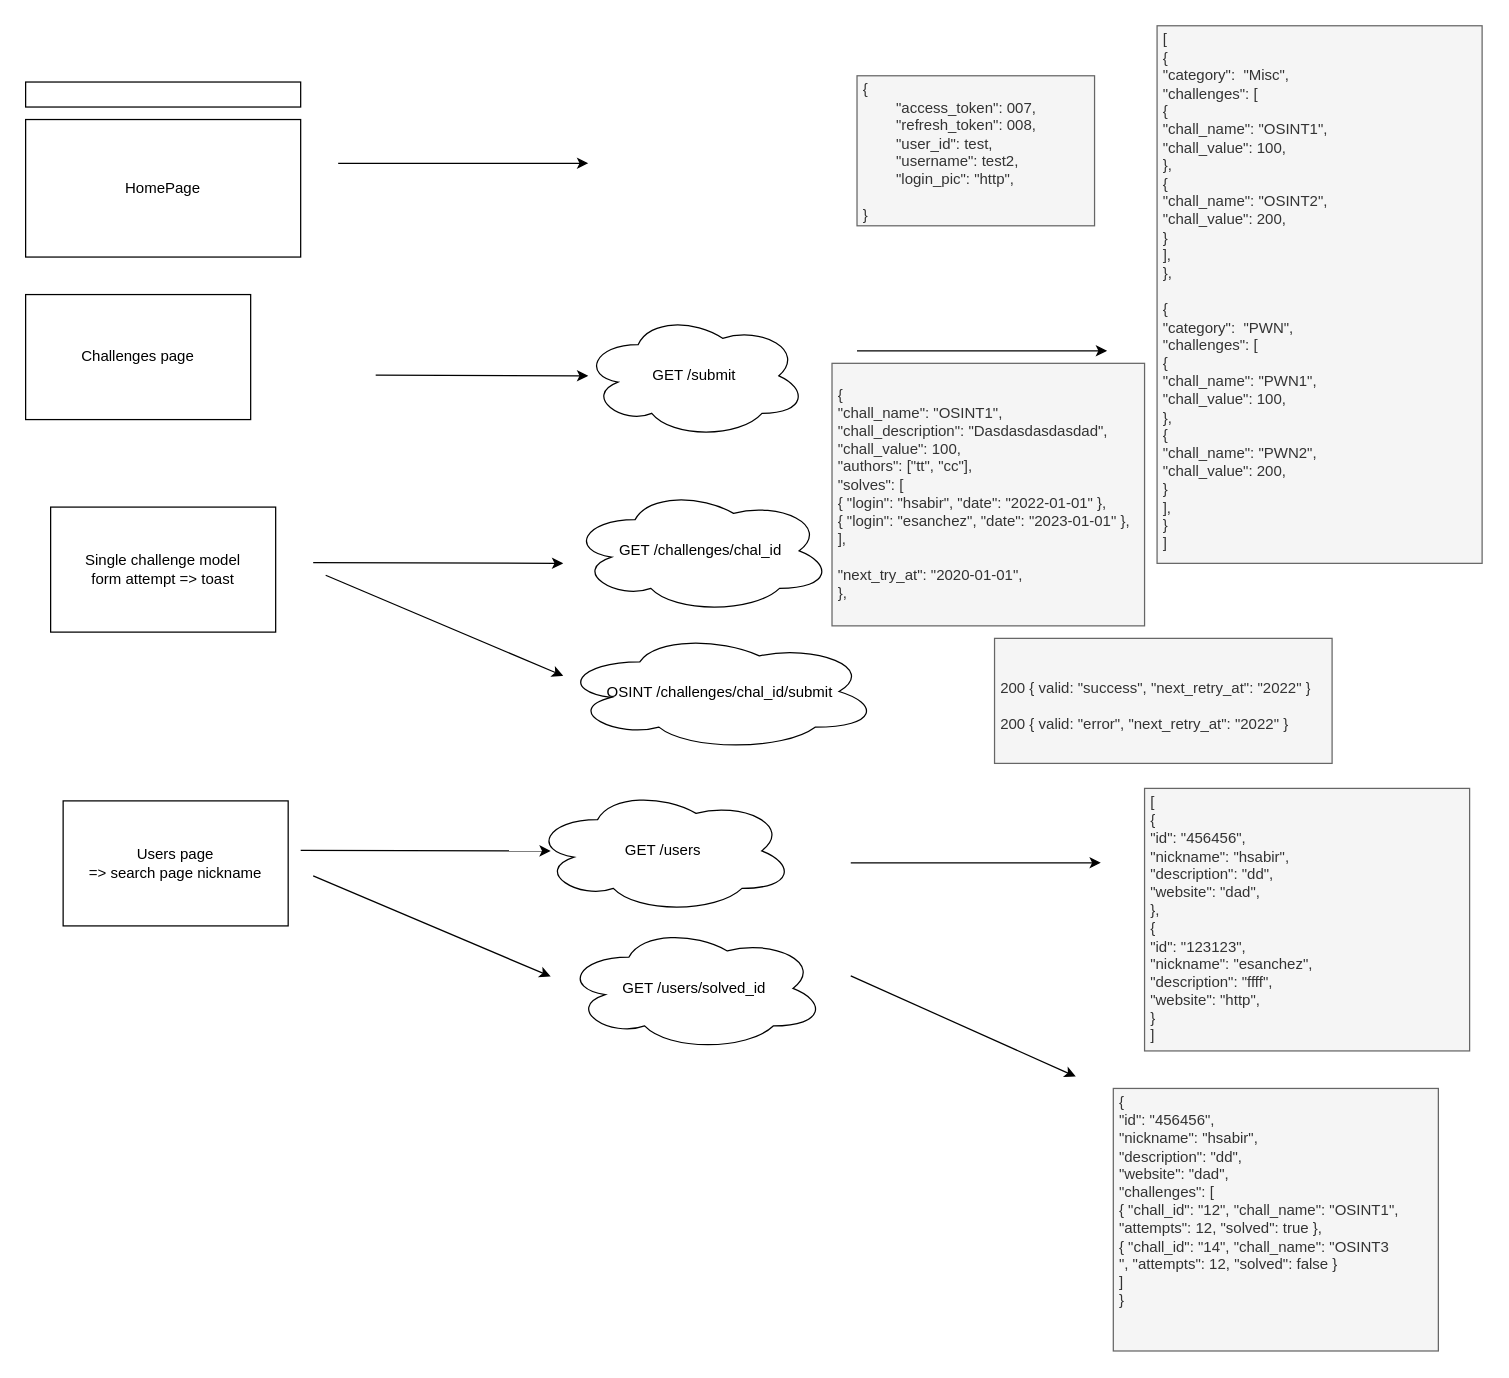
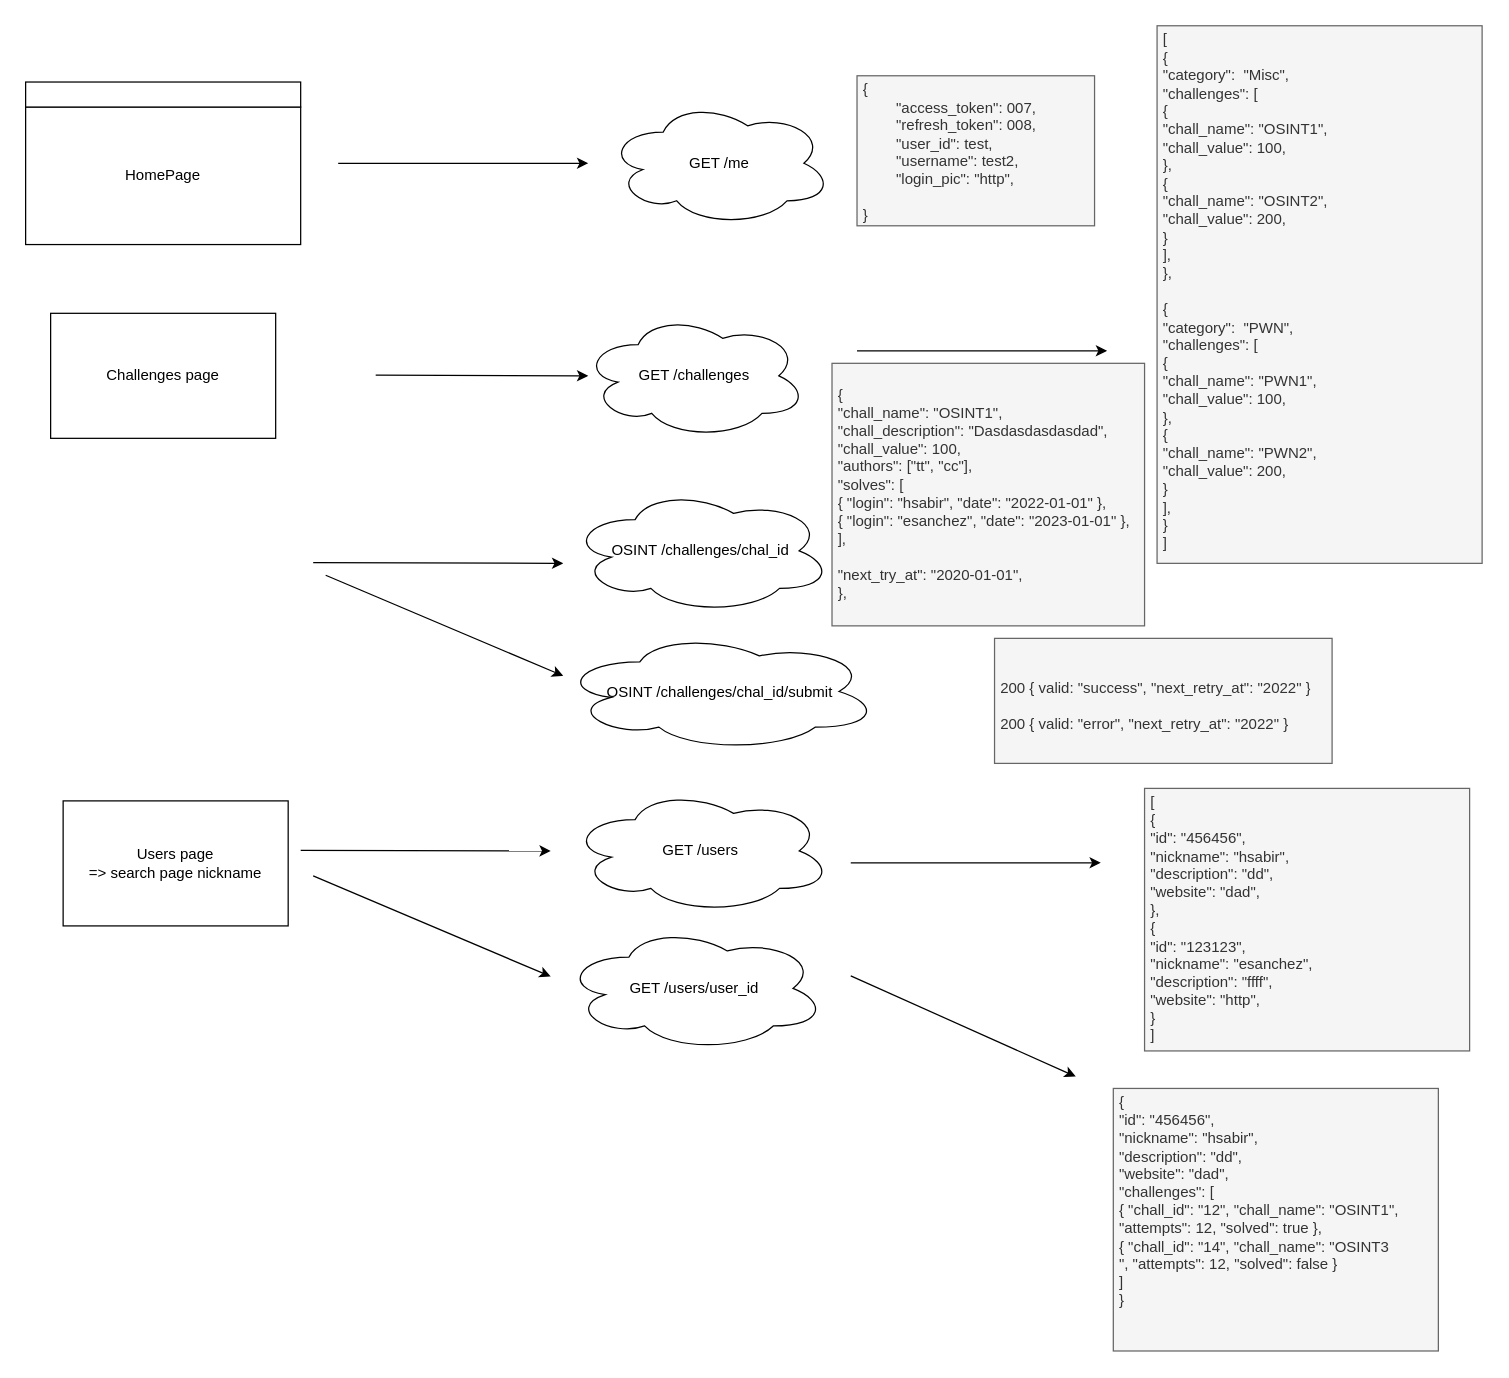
  <mxCell id="0" />
  <mxCell id="1" parent="0" />
- <mxCell id="2" value="&lt;div&gt;HomePage&lt;/div&gt;" style="rounded=0;whiteSpace=wrap;html=1;" vertex="1" parent="1"><mxGeometry x="20" y="95" width="220" height="110" as="geometry" /></mxCell>
+ <mxCell id="2" value="&lt;div&gt;HomePage&lt;/div&gt;" style="rounded=0;whiteSpace=wrap;html=1;" vertex="1" parent="1"><mxGeometry x="20" y="85" width="220" height="110" as="geometry" /></mxCell>
  <mxCell id="3" value="" style="rounded=0;whiteSpace=wrap;html=1;" vertex="1" parent="1"><mxGeometry x="20" y="65" width="220" height="20" as="geometry" /></mxCell>
  <mxCell id="4" value="" style="endArrow=classic;html=1;rounded=0;" edge="1" parent="1"><mxGeometry width="50" height="50" relative="1" as="geometry"><mxPoint x="270" y="130" as="sourcePoint" /><mxPoint x="470" y="130" as="targetPoint" /></mxGeometry></mxCell>
+ <mxCell id="5" value="&lt;div&gt;GET /me&lt;/div&gt;" style="ellipse;shape=cloud;whiteSpace=wrap;html=1;" vertex="1" parent="1"><mxGeometry x="485" y="80" width="180" height="100" as="geometry" /></mxCell>
  <mxCell id="6" value="&lt;div&gt;&lt;br&gt;&lt;/div&gt;&lt;div&gt;{&lt;/div&gt;&lt;div&gt;&lt;span style=&quot;white-space: pre;&quot;&gt;&#09;&lt;/span&gt;&quot;access_token&quot;: 007,&lt;/div&gt;&lt;div&gt;&lt;span style=&quot;white-space: pre;&quot;&gt;&#09;&lt;/span&gt;&quot;refresh_token&quot;: 008,&lt;/div&gt;&lt;div&gt;&lt;span style=&quot;white-space: pre;&quot;&gt;&#09;&lt;/span&gt;&quot;user_id&quot;: test,&lt;/div&gt;&lt;div&gt;&lt;span style=&quot;white-space: pre;&quot;&gt;&#09;&lt;/span&gt;&quot;username&quot;: test2,&lt;br&gt;&lt;/div&gt;&lt;div&gt;&lt;span style=&quot;white-space: pre;&quot;&gt;&#09;&lt;/span&gt;&quot;login_pic&quot;: &quot;http&quot;,&lt;/div&gt;&lt;div&gt;&lt;span style=&quot;white-space: pre;&quot;&gt;&#09;&lt;/span&gt;&lt;br&gt;&lt;/div&gt;&lt;div&gt;}&lt;/div&gt;" style="text;html=1;spacing=5;spacingTop=-20;whiteSpace=wrap;overflow=hidden;rounded=0;fillColor=#f5f5f5;fontColor=#333333;strokeColor=#666666;" vertex="1" parent="1"><mxGeometry x="685" y="60" width="190" height="120" as="geometry" /></mxCell>
- <mxCell id="7" value="Challenges page" style="rounded=0;whiteSpace=wrap;html=1;" vertex="1" parent="1"><mxGeometry x="20" y="235" width="180" height="100" as="geometry" /></mxCell>
+ <mxCell id="7" value="Challenges page" style="rounded=0;whiteSpace=wrap;html=1;" vertex="1" parent="1"><mxGeometry x="40" y="250" width="180" height="100" as="geometry" /></mxCell>
  <mxCell id="8" value="" style="endArrow=classic;html=1;rounded=0;" edge="1" parent="1"><mxGeometry width="50" height="50" relative="1" as="geometry"><mxPoint x="300" y="299.5" as="sourcePoint" /><mxPoint x="470" y="300" as="targetPoint" /></mxGeometry></mxCell>
- <mxCell id="9" value="&lt;div&gt;GET /submit&lt;/div&gt;" style="ellipse;shape=cloud;whiteSpace=wrap;html=1;" vertex="1" parent="1"><mxGeometry x="465" y="250" width="180" height="100" as="geometry" /></mxCell>
+ <mxCell id="9" value="&lt;div&gt;GET /challenges&lt;/div&gt;" style="ellipse;shape=cloud;whiteSpace=wrap;html=1;" vertex="1" parent="1"><mxGeometry x="465" y="250" width="180" height="100" as="geometry" /></mxCell>
  <mxCell id="10" value="&lt;div&gt;&lt;br&gt;&lt;/div&gt;&lt;div&gt;[&lt;/div&gt;&lt;div&gt;&lt;span style=&quot;&quot;&gt;&#09;&lt;/span&gt;{&lt;/div&gt;&lt;div&gt;&lt;span style=&quot;&quot;&gt;&#09;&lt;/span&gt;&lt;span style=&quot;&quot;&gt;&#09;&lt;/span&gt;&quot;category&quot;:&amp;nbsp; &quot;Misc&quot;,&lt;/div&gt;&lt;div&gt;&lt;span style=&quot;&quot;&gt;&#09;&lt;/span&gt;&lt;span style=&quot;&quot;&gt;&#09;&quot;challenges&quot;: [&lt;/span&gt;&lt;/div&gt;&lt;div&gt;&lt;span style=&quot;&quot;&gt;&lt;span style=&quot;&quot;&gt;&#09;&lt;/span&gt;&lt;span style=&quot;&quot;&gt;&#09;&lt;/span&gt;&#09;&lt;/span&gt;{&lt;div&gt;&lt;span style=&quot;&quot;&gt;&#09;&lt;/span&gt;&quot;chall_name&quot;: &quot;OSINT1&quot;,&lt;/div&gt;&lt;div&gt;&lt;span style=&quot;&quot;&gt;&#09;&lt;/span&gt;&quot;chall_value&quot;: 100,&lt;br&gt;&lt;/div&gt;&lt;div&gt;},&lt;/div&gt;&lt;div&gt;{&lt;div&gt;&lt;span style=&quot;&quot;&gt;&#09;&lt;/span&gt;&quot;chall_name&quot;: &quot;OSINT2&quot;,&lt;/div&gt;&lt;div&gt;&lt;span style=&quot;&quot;&gt;&#09;&lt;/span&gt;&quot;chall_value&quot;: 200,&lt;br&gt;&lt;/div&gt;&lt;div&gt;}&lt;/div&gt;&lt;div&gt;],&lt;br&gt;&lt;/div&gt;&lt;/div&gt;&lt;/div&gt;&lt;div&gt;},&lt;/div&gt;&lt;div&gt;&lt;br&gt;&lt;/div&gt;&lt;div&gt;{&lt;div&gt;&#09;&lt;span style=&quot;&quot;&gt;&#09;&lt;/span&gt;&quot;category&quot;:&amp;nbsp; &quot;PWN&quot;,&lt;/div&gt;&lt;div&gt;&lt;span style=&quot;&quot;&gt;&#09;&lt;/span&gt;&lt;span style=&quot;&quot;&gt;&#09;&quot;challenges&quot;: [&lt;/span&gt;&lt;/div&gt;&lt;div&gt;&lt;span style=&quot;&quot;&gt;&lt;span style=&quot;&quot;&gt;&#09;&lt;/span&gt;&lt;span style=&quot;&quot;&gt;&#09;&lt;/span&gt;&#09;&lt;/span&gt;{&lt;div&gt;&lt;span style=&quot;&quot;&gt;&#09;&lt;/span&gt;&quot;chall_name&quot;: &quot;PWN1&quot;,&lt;/div&gt;&lt;div&gt;&lt;span style=&quot;&quot;&gt;&#09;&lt;/span&gt;&quot;chall_value&quot;: 100,&lt;br&gt;&lt;/div&gt;&lt;div&gt;},&lt;/div&gt;&lt;div&gt;{&lt;div&gt;&lt;span style=&quot;&quot;&gt;&#09;&lt;/span&gt;&quot;chall_name&quot;: &quot;PWN2&quot;,&lt;/div&gt;&lt;div&gt;&lt;span style=&quot;&quot;&gt;&#09;&lt;/span&gt;&quot;chall_value&quot;: 200,&lt;br&gt;&lt;/div&gt;&lt;div&gt;}&lt;/div&gt;&lt;div&gt;],&lt;br&gt;&lt;/div&gt;&lt;/div&gt;&lt;/div&gt;&lt;div&gt;}&lt;/div&gt;&lt;div&gt;]&lt;br&gt;&lt;/div&gt;&lt;/div&gt;" style="text;html=1;strokeColor=#666666;fillColor=#f5f5f5;spacing=5;spacingTop=-20;whiteSpace=wrap;overflow=hidden;rounded=0;fontColor=#333333;" vertex="1" parent="1"><mxGeometry x="925" y="20" width="260" height="430" as="geometry" /></mxCell>
- <mxCell id="11" value="&lt;div&gt;Single challenge model&lt;/div&gt;&lt;div&gt;form attempt =&amp;gt; toast&lt;br&gt;&lt;/div&gt;" style="rounded=0;whiteSpace=wrap;html=1;" vertex="1" parent="1"><mxGeometry x="40" y="405" width="180" height="100" as="geometry" /></mxCell>
- <mxCell id="12" value="&lt;div&gt;GET /challenges/chal_id&lt;/div&gt;" style="ellipse;shape=cloud;whiteSpace=wrap;html=1;" vertex="1" parent="1"><mxGeometry x="455" y="390" width="210" height="100" as="geometry" /></mxCell>
+ <mxCell id="12" value="&lt;div&gt;OSINT /challenges/chal_id&lt;/div&gt;" style="ellipse;shape=cloud;whiteSpace=wrap;html=1;" vertex="1" parent="1"><mxGeometry x="455" y="390" width="210" height="100" as="geometry" /></mxCell>
  <mxCell id="13" value="&lt;div&gt;OSINT /challenges/chal_id/submit&lt;/div&gt;" style="ellipse;shape=cloud;whiteSpace=wrap;html=1;" vertex="1" parent="1"><mxGeometry x="447.5" y="505" width="255" height="95" as="geometry" /></mxCell>
  <mxCell id="14" value="" style="endArrow=classic;html=1;rounded=0;" edge="1" parent="1"><mxGeometry width="50" height="50" relative="1" as="geometry"><mxPoint x="250" y="449.5" as="sourcePoint" /><mxPoint x="450" y="450" as="targetPoint" /></mxGeometry></mxCell>
  <mxCell id="15" value="" style="endArrow=classic;html=1;rounded=0;" edge="1" parent="1"><mxGeometry width="50" height="50" relative="1" as="geometry"><mxPoint x="260" y="459.5" as="sourcePoint" /><mxPoint x="450" y="540" as="targetPoint" /></mxGeometry></mxCell>
  <mxCell id="16" value="" style="endArrow=classic;html=1;rounded=0;" edge="1" parent="1"><mxGeometry width="50" height="50" relative="1" as="geometry"><mxPoint x="685" y="280" as="sourcePoint" /><mxPoint x="885" y="280" as="targetPoint" /></mxGeometry></mxCell>
  <mxCell id="17" value="&lt;div&gt;&lt;br&gt;&lt;/div&gt;&lt;div&gt;&lt;br&gt;&lt;/div&gt;&lt;div&gt;&lt;span style=&quot;&quot;&gt;&lt;span style=&quot;&quot;&gt;&#09;&lt;/span&gt;&lt;span style=&quot;&quot;&gt;&#09;&lt;/span&gt;&#09;&lt;/span&gt;{&lt;div&gt;&lt;span style=&quot;&quot;&gt;&#09;&lt;/span&gt;&quot;chall_name&quot;: &quot;OSINT1&quot;,&lt;/div&gt;&lt;div&gt;&quot;chall_description&quot;: &quot;Dasdasdasdasdad&quot;,&lt;br&gt;&lt;/div&gt;&lt;div&gt;&lt;span style=&quot;&quot;&gt;&#09;&lt;/span&gt;&quot;chall_value&quot;: 100,&lt;/div&gt;&lt;div&gt;&quot;authors&quot;: [&quot;tt&quot;, &quot;cc&quot;],&lt;br&gt;&lt;/div&gt;&lt;div&gt;&quot;solves&quot;: [&lt;/div&gt;&lt;div&gt;&#09;{ &quot;login&quot;: &quot;hsabir&quot;, &quot;date&quot;: &quot;2022-01-01&quot; },&lt;/div&gt;&lt;div&gt;&#09;{ &quot;login&quot;: &quot;esanchez&quot;, &quot;date&quot;: &quot;2023-01-01&quot; },&lt;/div&gt;&lt;div&gt;],&lt;/div&gt;&lt;div&gt;&lt;br&gt;&lt;/div&gt;&lt;div&gt;&quot;next_try_at&quot;: &quot;2020-01-01&quot;,&lt;br&gt;&lt;/div&gt;&lt;div&gt;},&lt;/div&gt;&lt;/div&gt;" style="text;html=1;strokeColor=#666666;fillColor=#f5f5f5;spacing=5;spacingTop=-20;whiteSpace=wrap;overflow=hidden;rounded=0;fontColor=#333333;" vertex="1" parent="1"><mxGeometry x="665" y="290" width="250" height="210" as="geometry" /></mxCell>
  <mxCell id="18" value="&lt;div&gt;&lt;br&gt;&lt;/div&gt;&lt;div&gt;&lt;br&gt;&lt;/div&gt;&lt;div&gt;&lt;br&gt;&lt;/div&gt;&lt;div&gt;&lt;div&gt;200 { valid: &quot;success&quot;, &quot;next_retry_at&quot;: &quot;2022&quot; }&lt;/div&gt;&lt;div&gt;&lt;br&gt;&lt;/div&gt;&lt;div&gt;&lt;div&gt;200 { valid: &quot;error&quot;, &quot;next_retry_at&quot;: &quot;2022&quot; }&lt;/div&gt;&lt;/div&gt;&lt;/div&gt;&lt;div&gt;&lt;br&gt;&lt;/div&gt;&lt;div&gt;&lt;br&gt;&lt;/div&gt;" style="text;html=1;strokeColor=#666666;fillColor=#f5f5f5;spacing=5;spacingTop=-20;whiteSpace=wrap;overflow=hidden;rounded=0;fontColor=#333333;" vertex="1" parent="1"><mxGeometry x="795" y="510" width="270" height="100" as="geometry" /></mxCell>
  <mxCell id="19" value="&lt;div&gt;Users page&lt;/div&gt;&lt;div&gt;=&amp;gt; search page nickname&lt;br&gt;&lt;/div&gt;" style="rounded=0;whiteSpace=wrap;html=1;" vertex="1" parent="1"><mxGeometry x="50" y="640" width="180" height="100" as="geometry" /></mxCell>
- <mxCell id="20" value="&lt;div&gt;GET /users&lt;/div&gt;" style="ellipse;shape=cloud;whiteSpace=wrap;html=1;" vertex="1" parent="1"><mxGeometry x="425" y="630" width="210" height="100" as="geometry" /></mxCell>
+ <mxCell id="20" value="&lt;div&gt;GET /users&lt;/div&gt;" style="ellipse;shape=cloud;whiteSpace=wrap;html=1;" vertex="1" parent="1"><mxGeometry x="455" y="630" width="210" height="100" as="geometry" /></mxCell>
  <mxCell id="21" value="" style="endArrow=classic;html=1;rounded=0;" edge="1" parent="1"><mxGeometry width="50" height="50" relative="1" as="geometry"><mxPoint x="240" y="679.5" as="sourcePoint" /><mxPoint x="440" y="680" as="targetPoint" /></mxGeometry></mxCell>
  <mxCell id="22" value="&lt;div&gt;&lt;br&gt;&lt;/div&gt;&lt;div&gt;[&lt;/div&gt;&lt;div&gt;&lt;span style=&quot;&quot;&gt;&lt;span style=&quot;&quot;&gt;&#09;&lt;/span&gt;&lt;span style=&quot;&quot;&gt;&#09;&lt;/span&gt;&#09;&lt;/span&gt;{&lt;div&gt;&lt;span style=&quot;&quot;&gt;&#09;&lt;/span&gt;&quot;id&quot;: &quot;456456&quot;,&lt;/div&gt;&lt;div&gt;&lt;span style=&quot;&quot;&gt;&#09;&lt;/span&gt;&quot;nickname&quot;: &quot;hsabir&quot;,&lt;/div&gt;&lt;div&gt;&quot;description&quot;: &quot;dd&quot;,&lt;/div&gt;&lt;div&gt;&quot;website&quot;: &quot;dad&quot;,&lt;br&gt;&lt;/div&gt;&lt;div&gt;},&lt;/div&gt;&lt;div&gt;{&lt;/div&gt;&lt;div&gt;&quot;id&quot;: &quot;123123&quot;,&lt;div&gt;&#09;&quot;nickname&quot;: &quot;esanchez&quot;,&lt;/div&gt;&lt;div&gt;&quot;description&quot;: &quot;ffff&quot;,&lt;/div&gt;&quot;website&quot;: &quot;http&quot;,&lt;div&gt;}&lt;/div&gt;&lt;div&gt;]&lt;br&gt;&lt;/div&gt;&lt;/div&gt;&lt;/div&gt;" style="text;html=1;strokeColor=#666666;fillColor=#f5f5f5;spacing=5;spacingTop=-20;whiteSpace=wrap;overflow=hidden;rounded=0;fontColor=#333333;" vertex="1" parent="1"><mxGeometry x="915" y="630" width="260" height="210" as="geometry" /></mxCell>
- <mxCell id="23" value="&lt;div&gt;GET /users/solved_id&lt;/div&gt;" style="ellipse;shape=cloud;whiteSpace=wrap;html=1;" vertex="1" parent="1"><mxGeometry x="450" y="740" width="210" height="100" as="geometry" /></mxCell>
+ <mxCell id="23" value="&lt;div&gt;GET /users/user_id&lt;/div&gt;" style="ellipse;shape=cloud;whiteSpace=wrap;html=1;" vertex="1" parent="1"><mxGeometry x="450" y="740" width="210" height="100" as="geometry" /></mxCell>
  <mxCell id="24" value="" style="endArrow=classic;html=1;rounded=0;" edge="1" parent="1"><mxGeometry width="50" height="50" relative="1" as="geometry"><mxPoint x="250" y="700" as="sourcePoint" /><mxPoint x="440" y="780.5" as="targetPoint" /></mxGeometry></mxCell>
  <mxCell id="25" value="&lt;div&gt;&lt;br&gt;&lt;/div&gt;&lt;div&gt;{&lt;div&gt;&lt;span style=&quot;&quot;&gt;&#09;&lt;/span&gt;&quot;id&quot;: &quot;456456&quot;,&lt;/div&gt;&lt;div&gt;&lt;span style=&quot;&quot;&gt;&#09;&lt;/span&gt;&quot;nickname&quot;: &quot;hsabir&quot;,&lt;/div&gt;&lt;div&gt;&quot;description&quot;: &quot;dd&quot;,&lt;/div&gt;&lt;div&gt;&quot;website&quot;: &quot;dad&quot;,&lt;/div&gt;&lt;div&gt;&quot;challenges&quot;: [&lt;/div&gt;&lt;div&gt;{ &quot;chall_id&quot;: &quot;12&quot;, &quot;chall_name&quot;: &quot;OSINT1&quot;, &quot;attempts&quot;: 12, &quot;solved&quot;: true },&lt;/div&gt;&lt;div&gt;{ &quot;chall_id&quot;: &quot;14&quot;, &quot;chall_name&quot;: &quot;OSINT3&lt;/div&gt;&lt;div&gt;&quot;, &quot;attempts&quot;: 12, &quot;solved&quot;: false }&lt;/div&gt;&lt;div&gt;]&lt;br&gt;&lt;/div&gt;&lt;div&gt;}&lt;/div&gt;&lt;/div&gt;" style="text;html=1;strokeColor=#666666;fillColor=#f5f5f5;spacing=5;spacingTop=-20;whiteSpace=wrap;overflow=hidden;rounded=0;fontColor=#333333;" vertex="1" parent="1"><mxGeometry x="890" y="870" width="260" height="210" as="geometry" /></mxCell>
  <mxCell id="26" value="" style="endArrow=classic;html=1;rounded=0;" edge="1" parent="1"><mxGeometry width="50" height="50" relative="1" as="geometry"><mxPoint x="680" y="689.5" as="sourcePoint" /><mxPoint x="880" y="689.5" as="targetPoint" /></mxGeometry></mxCell>
  <mxCell id="27" value="" style="endArrow=classic;html=1;rounded=0;" edge="1" parent="1"><mxGeometry width="50" height="50" relative="1" as="geometry"><mxPoint x="680" y="780" as="sourcePoint" /><mxPoint x="860" y="860.5" as="targetPoint" /></mxGeometry></mxCell>
